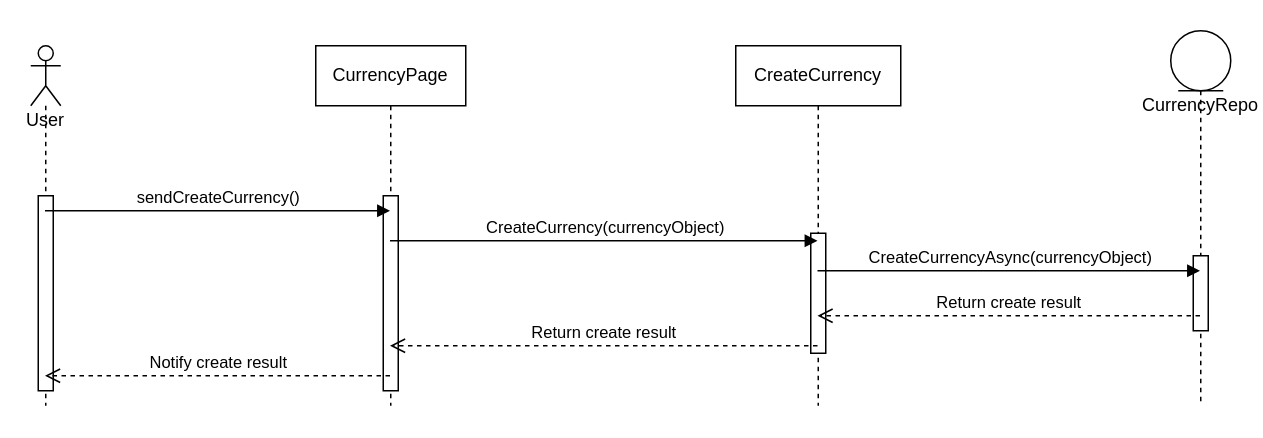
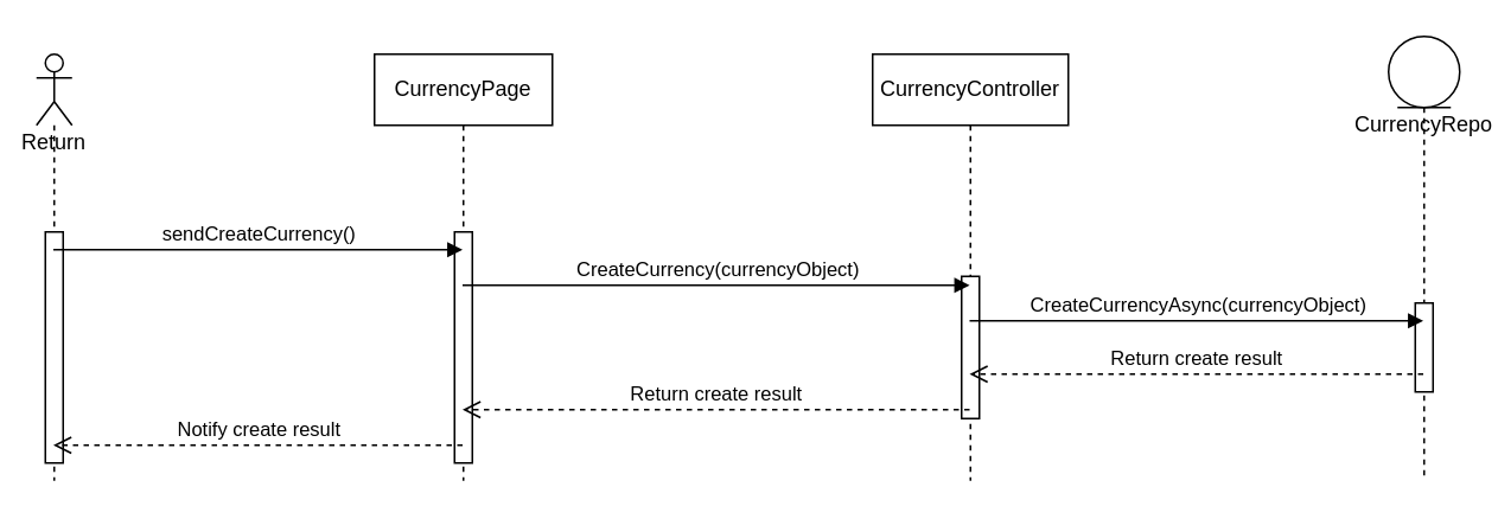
  <mxCell id="0" />
  <mxCell id="1" parent="0" />
- <mxCell id="2" value="User" style="shape=umlLifeline;participant=umlActor;perimeter=lifelinePerimeter;whiteSpace=wrap;html=1;container=1;collapsible=0;recursiveResize=0;verticalAlign=top;spacingTop=36;outlineConnect=0;" vertex="1" parent="1"><mxGeometry x="20" y="30" width="20" height="240" as="geometry" /></mxCell>
+ <mxCell id="2" value="Return" style="shape=umlLifeline;participant=umlActor;perimeter=lifelinePerimeter;whiteSpace=wrap;html=1;container=1;collapsible=0;recursiveResize=0;verticalAlign=top;spacingTop=36;outlineConnect=0;" vertex="1" parent="1"><mxGeometry x="20" y="30" width="20" height="240" as="geometry" /></mxCell>
  <mxCell id="3" value="" style="html=1;points=[];perimeter=orthogonalPerimeter;" vertex="1" parent="2"><mxGeometry x="5" y="100" width="10" height="130" as="geometry" /></mxCell>
  <mxCell id="4" value="CurrencyPage" style="shape=umlLifeline;perimeter=lifelinePerimeter;whiteSpace=wrap;html=1;container=1;collapsible=0;recursiveResize=0;outlineConnect=0;" vertex="1" parent="1"><mxGeometry x="210" y="30" width="100" height="240" as="geometry" /></mxCell>
  <mxCell id="5" value="" style="html=1;points=[];perimeter=orthogonalPerimeter;" vertex="1" parent="4"><mxGeometry x="45" y="100" width="10" height="130" as="geometry" /></mxCell>
- <mxCell id="6" value="CreateCurrency" style="shape=umlLifeline;perimeter=lifelinePerimeter;whiteSpace=wrap;html=1;container=1;collapsible=0;recursiveResize=0;outlineConnect=0;" vertex="1" parent="1"><mxGeometry x="490" y="30" width="110" height="240" as="geometry" /></mxCell>
+ <mxCell id="6" value="CurrencyController" style="shape=umlLifeline;perimeter=lifelinePerimeter;whiteSpace=wrap;html=1;container=1;collapsible=0;recursiveResize=0;outlineConnect=0;" vertex="1" parent="1"><mxGeometry x="490" y="30" width="110" height="240" as="geometry" /></mxCell>
  <mxCell id="7" value="" style="html=1;points=[];perimeter=orthogonalPerimeter;" vertex="1" parent="6"><mxGeometry x="50" y="125" width="10" height="80" as="geometry" /></mxCell>
  <mxCell id="8" value="CurrencyRepo" style="shape=umlLifeline;participant=umlEntity;perimeter=lifelinePerimeter;whiteSpace=wrap;html=1;container=1;collapsible=0;recursiveResize=0;verticalAlign=top;spacingTop=36;outlineConnect=0;" vertex="1" parent="1"><mxGeometry x="780" width="40" height="250" as="geometry" y="20" /></mxCell>
  <mxCell id="9" value="" style="html=1;points=[];perimeter=orthogonalPerimeter;" vertex="1" parent="8"><mxGeometry x="15" y="150" width="10" height="50" as="geometry" /></mxCell>
  <mxCell id="10" value="sendCreateCurrency()" style="html=1;verticalAlign=bottom;endArrow=block;" edge="1" parent="1" source="2" target="4"><mxGeometry width="80" relative="1" as="geometry"><mxPoint x="230" y="190" as="sourcePoint" /><mxPoint x="310" y="190" as="targetPoint" /><Array as="points"><mxPoint x="150" y="140" /></Array></mxGeometry></mxCell>
  <mxCell id="11" value="CreateCurrency(currencyObject)" style="html=1;verticalAlign=bottom;endArrow=block;" edge="1" parent="1" source="4" target="6"><mxGeometry width="80" relative="1" as="geometry"><mxPoint x="230" y="190" as="sourcePoint" /><mxPoint x="310" y="190" as="targetPoint" /><Array as="points"><mxPoint x="410" y="160" /></Array></mxGeometry></mxCell>
  <mxCell id="12" value="CreateCurrencyAsync(currencyObject)" style="html=1;verticalAlign=bottom;endArrow=block;" edge="1" parent="1" source="6" target="8"><mxGeometry width="80" relative="1" as="geometry"><mxPoint x="480" y="190" as="sourcePoint" /><mxPoint x="560" y="190" as="targetPoint" /><Array as="points"><mxPoint x="680" y="180" /></Array></mxGeometry></mxCell>
  <mxCell id="13" value="Return create result" style="html=1;verticalAlign=bottom;endArrow=open;dashed=1;endSize=8;" edge="1" parent="1" source="8" target="6"><mxGeometry relative="1" as="geometry"><mxPoint x="470" y="190" as="sourcePoint" /><mxPoint x="390" y="190" as="targetPoint" /><Array as="points"><mxPoint x="680" y="210" /></Array></mxGeometry></mxCell>
  <mxCell id="14" value="Return create result" style="html=1;verticalAlign=bottom;endArrow=open;dashed=1;endSize=8;" edge="1" parent="1" source="6" target="4"><mxGeometry relative="1" as="geometry"><mxPoint x="510" y="190" as="sourcePoint" /><mxPoint x="430" y="190" as="targetPoint" /><Array as="points"><mxPoint x="410" y="230" /></Array></mxGeometry></mxCell>
  <mxCell id="15" value="Notify create result" style="html=1;verticalAlign=bottom;endArrow=open;dashed=1;endSize=8;" edge="1" parent="1" source="4" target="2"><mxGeometry relative="1" as="geometry"><mxPoint x="340" y="190" as="sourcePoint" /><mxPoint x="260" y="190" as="targetPoint" /><Array as="points"><mxPoint x="150" y="250" /></Array></mxGeometry></mxCell>
